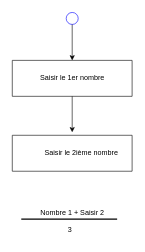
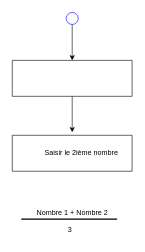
  <mxCell id="0" />
  <mxCell id="1" parent="0" />
  <mxCell id="2" value="" style="ellipse;whiteSpace=wrap;html=1;aspect=fixed;strokeColor=#0000FF;" parent="1" vertex="1"><mxGeometry x="110" y="20" width="20" height="20" as="geometry" /></mxCell>
  <mxCell id="3" value="" style="endArrow=classic;html=1;rounded=0;" parent="1" edge="1"><mxGeometry width="50" height="50" relative="1" as="geometry"><mxPoint x="120" y="40" as="sourcePoint" /><mxPoint x="120" y="100" as="targetPoint" /></mxGeometry></mxCell>
  <mxCell id="4" value="" style="swimlane;startSize=0;" parent="1" vertex="1"><mxGeometry x="20" y="100" width="200" height="60" as="geometry" /></mxCell>
- <mxCell id="5" value="Saisir le 1er nombre" style="text;html=1;align=center;verticalAlign=middle;resizable=0;points=[];autosize=1;strokeColor=none;fillColor=none;" parent="4" vertex="1"><mxGeometry x="35" y="15" width="130" height="30" as="geometry" /></mxCell>
  <mxCell id="6" value="" style="endArrow=classic;html=1;rounded=0;" parent="1" edge="1"><mxGeometry width="50" height="50" relative="1" as="geometry"><mxPoint x="120" y="160" as="sourcePoint" /><mxPoint x="120" y="220" as="targetPoint" /></mxGeometry></mxCell>
  <mxCell id="7" value="Saisir le 2ième nombre" style="text;html=1;align=center;verticalAlign=middle;resizable=0;points=[];autosize=1;strokeColor=none;fillColor=none;" parent="1" vertex="1"><mxGeometry x="60" y="240" width="150" height="30" as="geometry" /></mxCell>
  <mxCell id="8" value="" style="swimlane;startSize=0;" parent="1" vertex="1"><mxGeometry x="20" y="225" width="200" height="60" as="geometry" /></mxCell>
- <mxCell id="9" value="Nombre 1 + Saisir 2" style="text;html=1;align=center;verticalAlign=middle;resizable=0;points=[];autosize=1;strokeColor=none;fillColor=none;" parent="1" vertex="1"><mxGeometry x="50" y="340" width="140" height="30" as="geometry" /></mxCell>
+ <mxCell id="9" value="Nombre 1 + Nombre 2" style="text;html=1;align=center;verticalAlign=middle;resizable=0;points=[];autosize=1;strokeColor=none;fillColor=none;" parent="1" vertex="1"><mxGeometry x="50" y="340" width="140" height="30" as="geometry" /></mxCell>
  <mxCell id="10" value="" style="line;strokeWidth=2;html=1;" parent="1" vertex="1"><mxGeometry x="35" y="360" width="160" height="10" as="geometry" /></mxCell>
  <mxCell id="11" value="3" style="text;html=1;align=center;verticalAlign=middle;resizable=0;points=[];autosize=1;strokeColor=none;fillColor=none;" parent="1" vertex="1"><mxGeometry x="101" y="368" width="30" height="30" as="geometry" /></mxCell>
